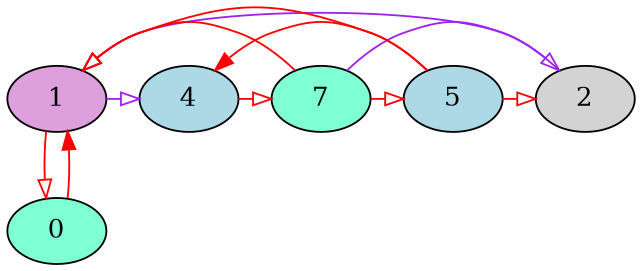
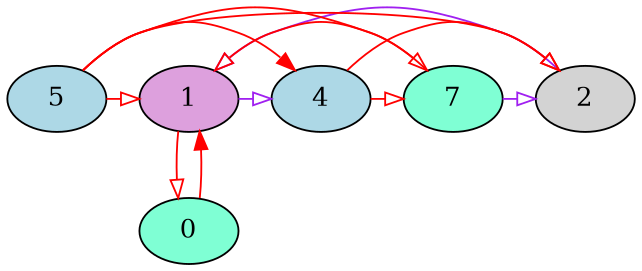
  digraph {
    node [fillcolor=aquamarine style=filled]
    edge [arrowhead=onormal color=red]
    1 [fillcolor=plum]
    2 [fillcolor=lightgrey]
    n3 [label=7]
    4 [fillcolor=lightblue]
    5 [fillcolor=lightblue]
    0
    subgraph sub_1 {
      rank=same
      1
      2
      n3
      4
      5
    }
    1 -> 4 [color=purple]
    1 -> 0
    2 -> 1 [color=purple]
    n3 -> 1
    n3 -> 2 [color=purple]
+   4 -> 2
    4 -> n3
    5 -> 1
    5 -> 2
-   n3 -> 5
+   5 -> n3
    5 -> 4 [arrowhead=normal]
    0 -> 1 [arrowhead=normal]
  }
